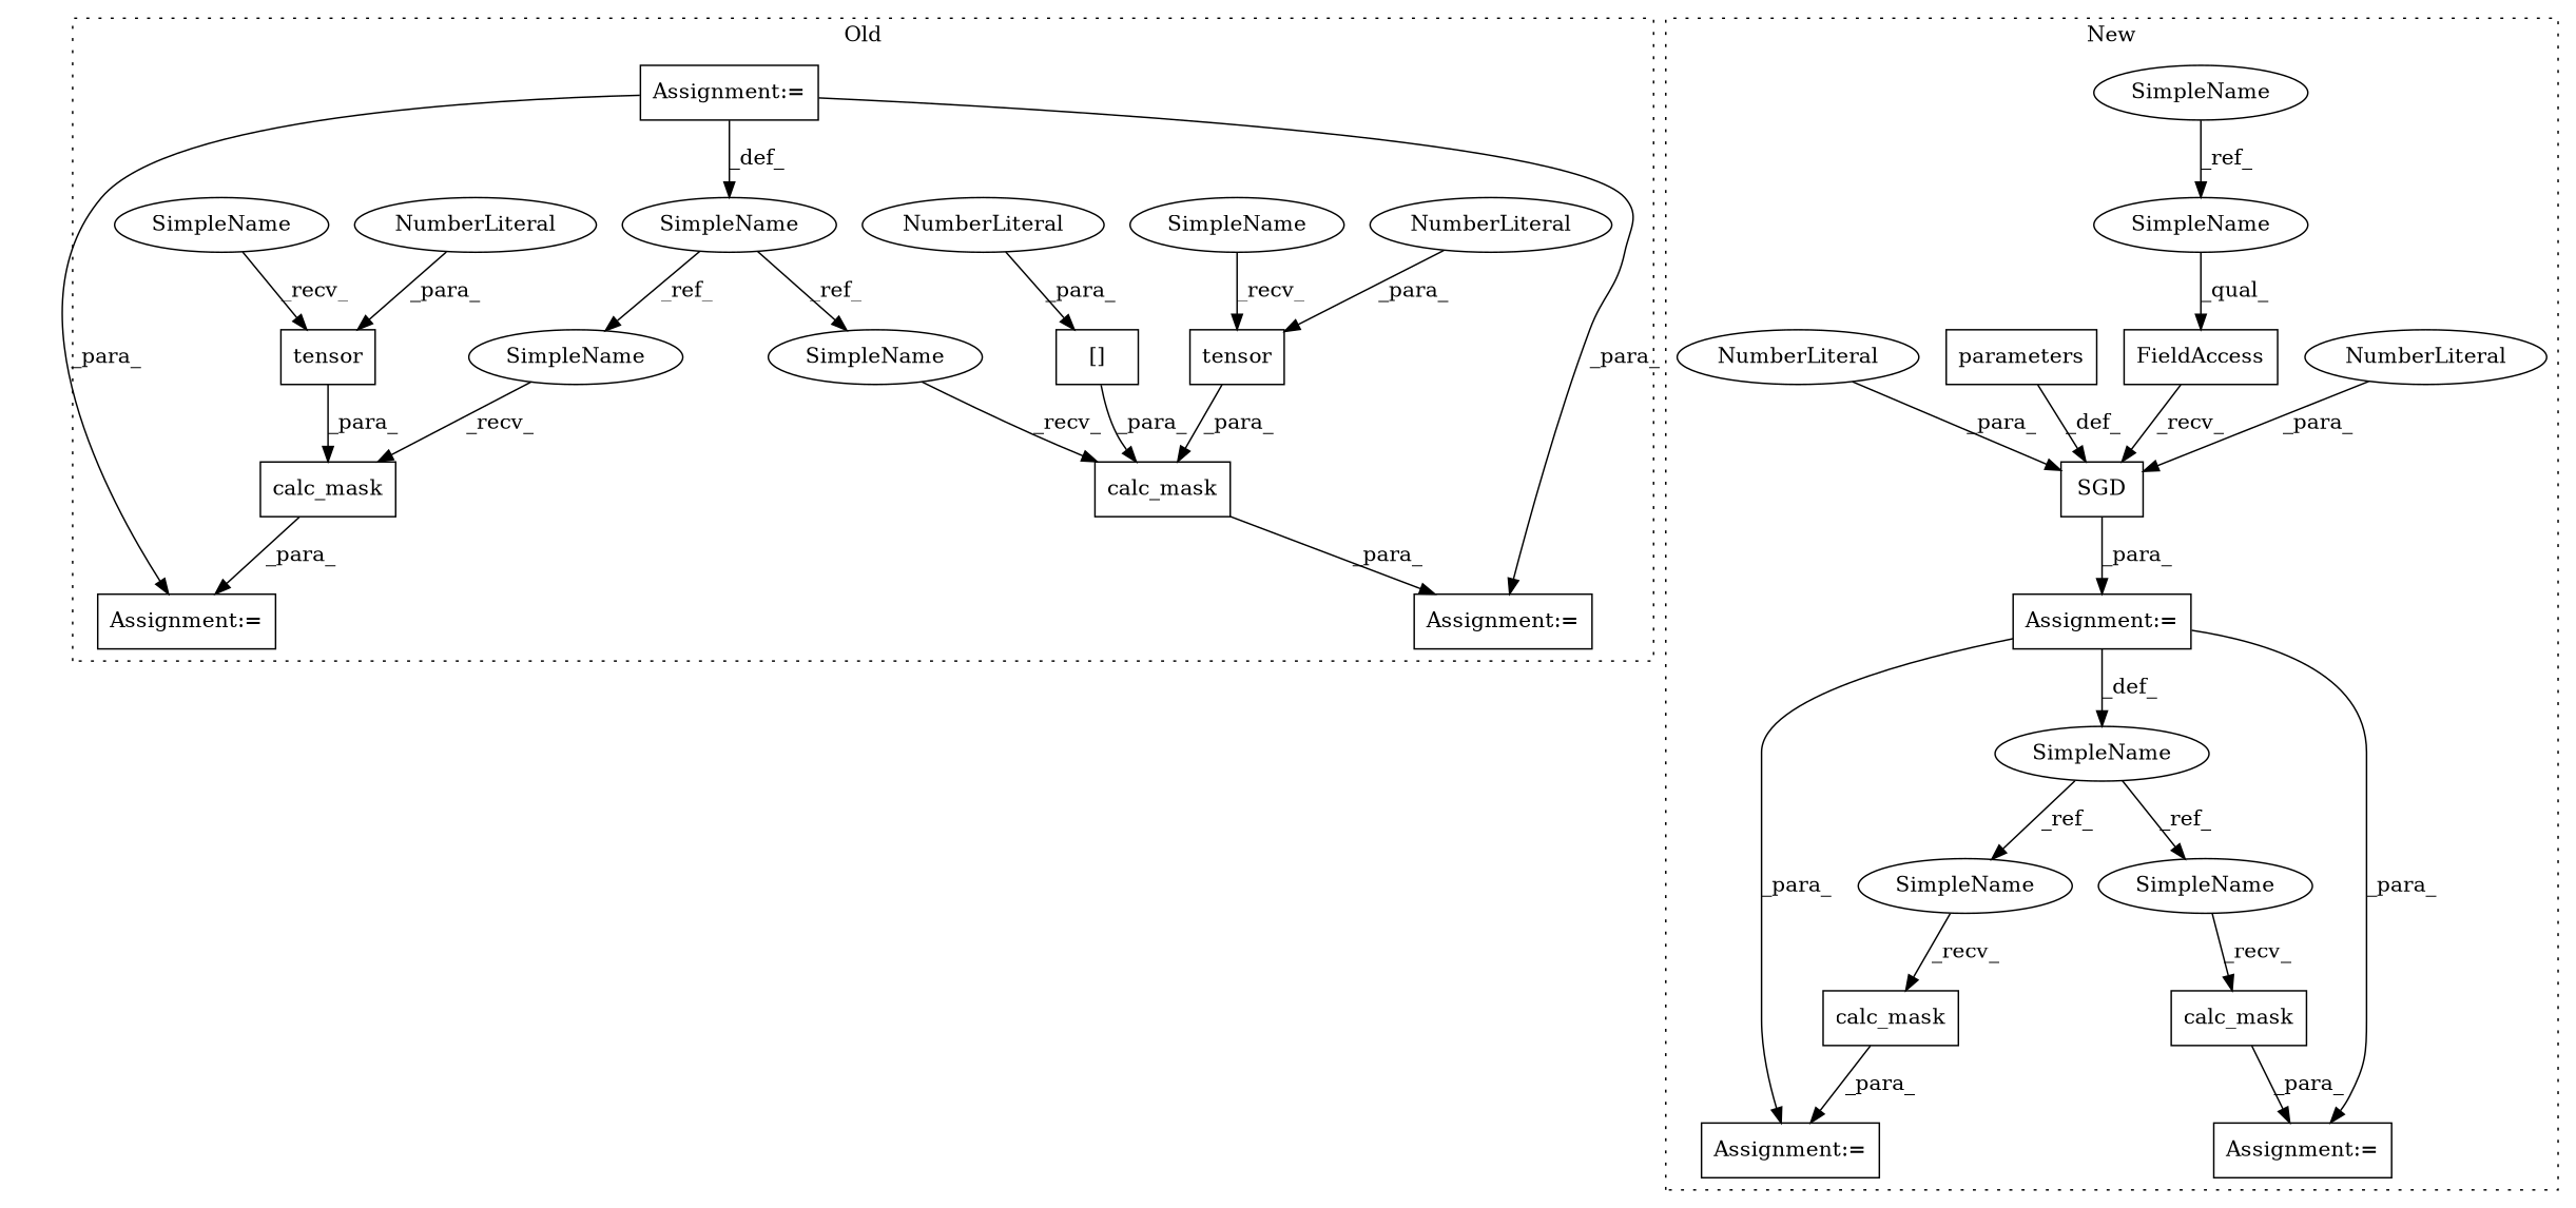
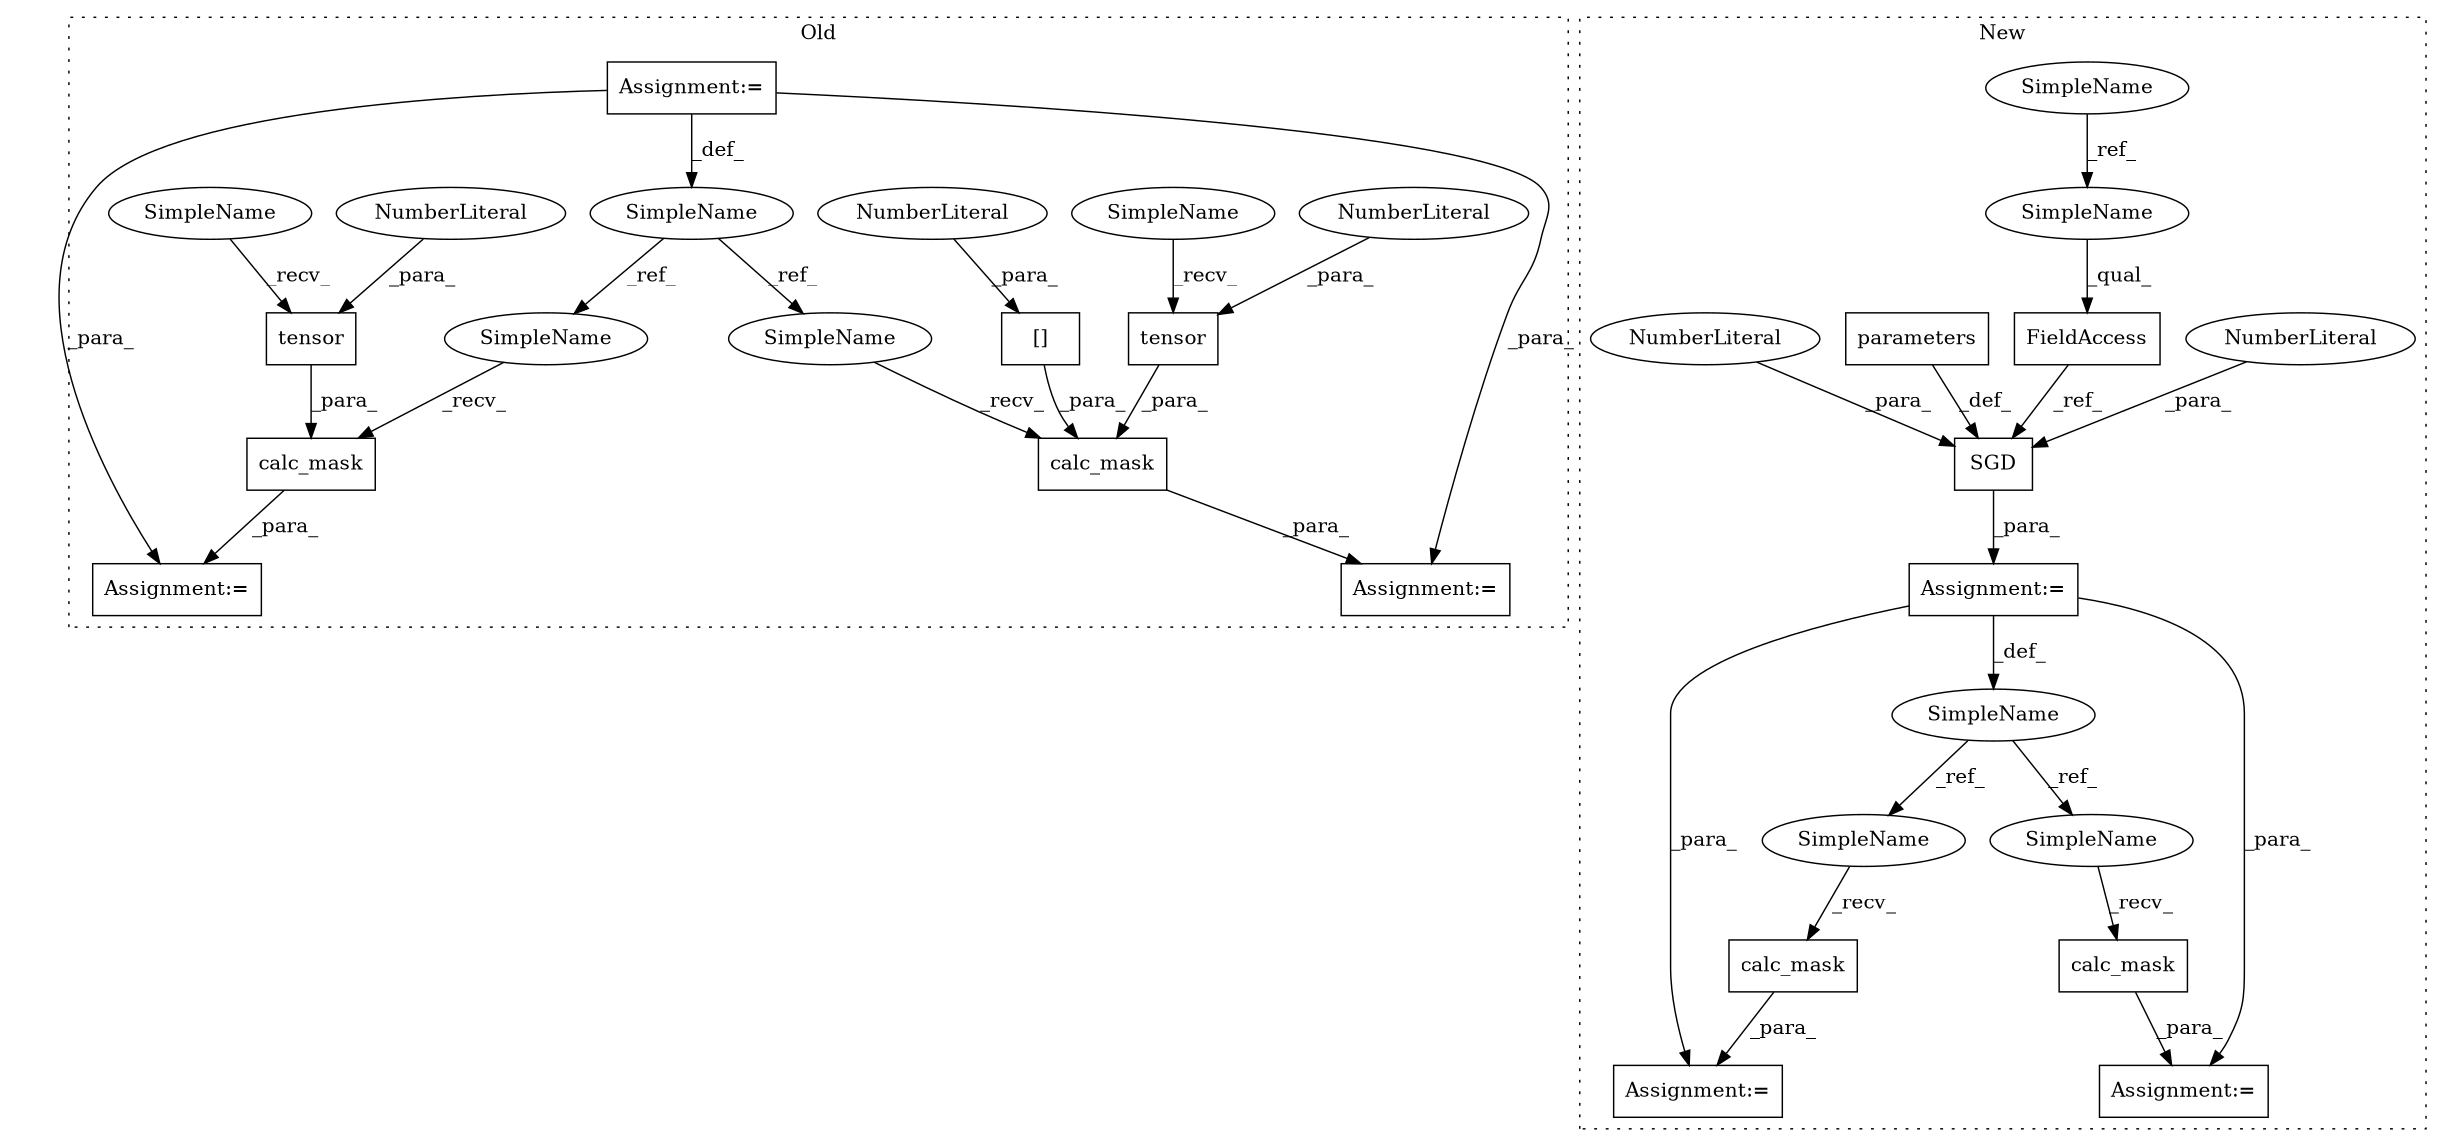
  digraph {
    node [a=42 l=1 s=7461 shape=box]
    n1 [a=32 l="7,1" label=tensor s="8375,8383"]
    n2 [a=34 label=NumberLiteral s=8382 shape=ellipse]
    n3 [a=32 l="10,1" label=calc_mask s="8337,8384"]
    n4 [a=2 l="12,1" label="[]" s="8354,8367"]
    n5 [a=34 label=NumberLiteral s=8366 shape=ellipse]
    n6 [l=6 label=SimpleName s=7931 shape=ellipse]
    n7 [a=32 l="10,1" label=calc_mask s="8194,8241"]
    n8 [a=32 l="7,1" label=tensor s="8232,8240"]
    n9 [a=34 label=NumberLiteral s=8239 shape=ellipse]
    n10 [a=7 label="Assignment:=" s=8186]
    n11 [a=7 label="Assignment:=" s=7937]
    n12 [a=7 label="Assignment:=" s=8329]
    n13 [l=5 label=SimpleName s=8369 shape=ellipse]
    n14 [l=5 label=SimpleName s=8226 shape=ellipse]
    n15 [l=6 label=SimpleName s=8187 shape=ellipse]
    n16 [l=6 label=SimpleName s=8330 shape=ellipse]
    n17 [a=32 l=12 label=parameters s=7483]
    n18 [a=32 l="4,1" label=SGD s="7473,7504"]
    n19 [a=34 l=3 label=NumberLiteral s=7501 shape=ellipse]
    n20 [a=34 l=4 label=NumberLiteral s=7496 shape=ellipse]
    n21 [a=32 l="10,1" label=calc_mask s="8001,8022"]
    n22 [l=6 label=SimpleName s=7749 shape=ellipse]
    n23 [a=32 l="10,1" label=calc_mask s="7960,7981"]
    n24 [a=22 l=11 label=FieldAccess]
    n25 [l=5 label=SimpleName s=7060 shape=ellipse]
    n26 [a=7 label="Assignment:=" s=7993]
    n27 [a=7 label="Assignment:=" s=7952]
    n28 [a=7 label="Assignment:=" s=7460]
    n29 [l=6 label=SimpleName s=7953 shape=ellipse]
    n30 [l=6 label=SimpleName s=7994 shape=ellipse]
    n31 [l=5 label=SimpleName shape=ellipse]
    subgraph cluster_1 {
      label=Old
      style=dotted
      n1
      n2
      n3
      n4
      n5
      n6
      n7
      n8
      n9
      n10
      n11
      n12
      n13
      n14
      n15
      n16
    }
    subgraph cluster_2 {
      label=New
      style=dotted
      n17
      n18
      n19
      n20
      n21
      n22
      n23
      n24
      n25
      n26
      n27
      n28
      n29
      n30
      n31
    }
    n1 -> n3 [label=_para_]
    n2 -> n1 [label=_para_]
    n3 -> n12 [label=_para_]
    n4 -> n3 [label=_para_]
    n5 -> n4 [label=_para_]
    n6 -> n15 [label=_ref_]
    n6 -> n16 [label=_ref_]
    n7 -> n10 [label=_para_]
    n8 -> n7 [label=_para_]
    n9 -> n8 [label=_para_]
    n11 -> n6 [label=_def_]
    n11 -> n10 [label=_para_]
    n11 -> n12 [label=_para_]
    n13 -> n1 [label=_recv_]
    n14 -> n8 [label=_recv_]
    n15 -> n7 [label=_recv_]
    n16 -> n3 [label=_recv_]
    n17 -> n18 [label=_def_]
    n18 -> n28 [label=_para_]
    n19 -> n18 [label=_para_]
    n20 -> n18 [label=_para_]
    n21 -> n26 [label=_para_]
    n22 -> n29 [label=_ref_]
    n22 -> n30 [label=_ref_]
    n23 -> n27 [label=_para_]
-   n24 -> n18 [label=_recv_]
+   n24 -> n18 [label=_ref_]
    n25 -> n31 [label=_ref_]
    n28 -> n22 [label=_def_]
    n28 -> n26 [label=_para_]
    n28 -> n27 [label=_para_]
    n29 -> n23 [label=_recv_]
    n30 -> n21 [label=_recv_]
    n31 -> n24 [label=_qual_]
  }
